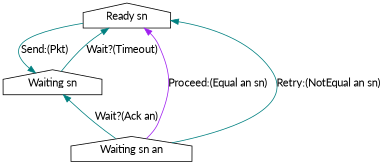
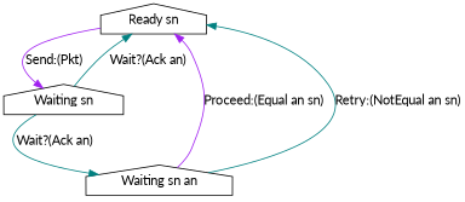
  digraph {
    fontname=Lato
    node [fontname=Lato shape=house]
    edge [color=teal fontname=Lato]
    "Ready sn"
    "Waiting sn"
    n3 [label="Waiting sn an"]
-   "Ready sn" -> "Waiting sn" [label="Send:(Pkt)"]
-   "Waiting sn" -> "Ready sn" [label="Wait?(Timeout)"]
-   n3 -> "Waiting sn" [label="Wait?(Ack an)"]
+   "Ready sn" -> "Waiting sn" [color=purple label="Send:(Pkt)"]
+   "Waiting sn" -> "Ready sn" [label="Wait?(Ack an)"]
+   "Waiting sn" -> n3 [label="Wait?(Ack an)"]
    n3 -> "Ready sn" [color=purple label="Proceed:(Equal an sn)"]
    n3 -> "Ready sn" [label="Retry:(NotEqual an sn)"]
  }
